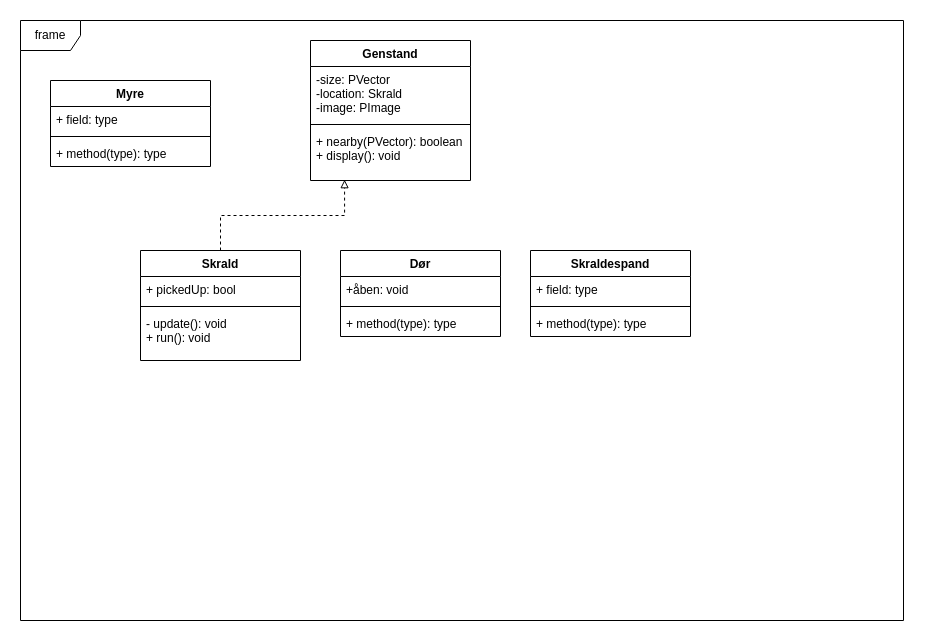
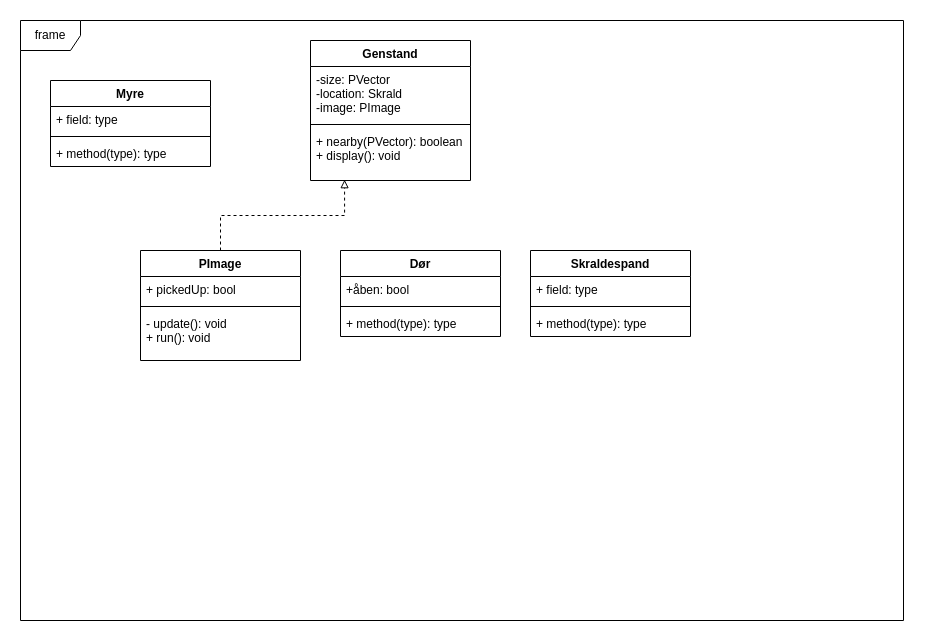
  <mxCell id="0" />
  <mxCell id="1" parent="0" />
  <mxCell id="2" value="frame" style="shape=umlFrame;whiteSpace=wrap;html=1;" vertex="1" parent="1"><mxGeometry x="20" y="20" width="883" height="600" as="geometry" /></mxCell>
  <mxCell id="3" value="Myre" style="swimlane;fontStyle=1;align=center;verticalAlign=top;childLayout=stackLayout;horizontal=1;startSize=26;horizontalStack=0;resizeParent=1;resizeParentMax=0;resizeLast=0;collapsible=1;marginBottom=0;" vertex="1" parent="1"><mxGeometry x="50" y="80" width="160" height="86" as="geometry" /></mxCell>
  <mxCell id="4" value="+ field: type" style="text;strokeColor=none;fillColor=none;align=left;verticalAlign=top;spacingLeft=4;spacingRight=4;overflow=hidden;rotatable=0;points=[[0,0.5],[1,0.5]];portConstraint=eastwest;" vertex="1" parent="3"><mxGeometry y="26" width="160" height="26" as="geometry" /></mxCell>
  <mxCell id="5" value="" style="line;strokeWidth=1;fillColor=none;align=left;verticalAlign=middle;spacingTop=-1;spacingLeft=3;spacingRight=3;rotatable=0;labelPosition=right;points=[];portConstraint=eastwest;strokeColor=inherit;" vertex="1" parent="3"><mxGeometry y="52" width="160" height="8" as="geometry" /></mxCell>
  <mxCell id="6" value="+ method(type): type" style="text;strokeColor=none;fillColor=none;align=left;verticalAlign=top;spacingLeft=4;spacingRight=4;overflow=hidden;rotatable=0;points=[[0,0.5],[1,0.5]];portConstraint=eastwest;" vertex="1" parent="3"><mxGeometry y="60" width="160" height="26" as="geometry" /></mxCell>
  <mxCell id="7" value="Skraldespand" style="swimlane;fontStyle=1;align=center;verticalAlign=top;childLayout=stackLayout;horizontal=1;startSize=26;horizontalStack=0;resizeParent=1;resizeParentMax=0;resizeLast=0;collapsible=1;marginBottom=0;" vertex="1" parent="1"><mxGeometry x="530" y="250" width="160" height="86" as="geometry" /></mxCell>
  <mxCell id="8" value="+ field: type" style="text;strokeColor=none;fillColor=none;align=left;verticalAlign=top;spacingLeft=4;spacingRight=4;overflow=hidden;rotatable=0;points=[[0,0.5],[1,0.5]];portConstraint=eastwest;" vertex="1" parent="7"><mxGeometry y="26" width="160" height="26" as="geometry" /></mxCell>
  <mxCell id="9" value="" style="line;strokeWidth=1;fillColor=none;align=left;verticalAlign=middle;spacingTop=-1;spacingLeft=3;spacingRight=3;rotatable=0;labelPosition=right;points=[];portConstraint=eastwest;strokeColor=inherit;" vertex="1" parent="7"><mxGeometry y="52" width="160" height="8" as="geometry" /></mxCell>
  <mxCell id="10" value="+ method(type): type" style="text;strokeColor=none;fillColor=none;align=left;verticalAlign=top;spacingLeft=4;spacingRight=4;overflow=hidden;rotatable=0;points=[[0,0.5],[1,0.5]];portConstraint=eastwest;" vertex="1" parent="7"><mxGeometry y="60" width="160" height="26" as="geometry" /></mxCell>
  <mxCell id="11" value="Dør" style="swimlane;fontStyle=1;align=center;verticalAlign=top;childLayout=stackLayout;horizontal=1;startSize=26;horizontalStack=0;resizeParent=1;resizeParentMax=0;resizeLast=0;collapsible=1;marginBottom=0;" vertex="1" parent="1"><mxGeometry x="340" y="250" width="160" height="86" as="geometry" /></mxCell>
- <mxCell id="12" value="+åben: void" style="text;strokeColor=none;fillColor=none;align=left;verticalAlign=top;spacingLeft=4;spacingRight=4;overflow=hidden;rotatable=0;points=[[0,0.5],[1,0.5]];portConstraint=eastwest;" vertex="1" parent="11"><mxGeometry y="26" width="160" height="26" as="geometry" /></mxCell>
+ <mxCell id="12" value="+åben: bool" style="text;strokeColor=none;fillColor=none;align=left;verticalAlign=top;spacingLeft=4;spacingRight=4;overflow=hidden;rotatable=0;points=[[0,0.5],[1,0.5]];portConstraint=eastwest;" vertex="1" parent="11"><mxGeometry y="26" width="160" height="26" as="geometry" /></mxCell>
  <mxCell id="13" value="" style="line;strokeWidth=1;fillColor=none;align=left;verticalAlign=middle;spacingTop=-1;spacingLeft=3;spacingRight=3;rotatable=0;labelPosition=right;points=[];portConstraint=eastwest;strokeColor=inherit;" vertex="1" parent="11"><mxGeometry y="52" width="160" height="8" as="geometry" /></mxCell>
  <mxCell id="14" value="+ method(type): type" style="text;strokeColor=none;fillColor=none;align=left;verticalAlign=top;spacingLeft=4;spacingRight=4;overflow=hidden;rotatable=0;points=[[0,0.5],[1,0.5]];portConstraint=eastwest;" vertex="1" parent="11"><mxGeometry y="60" width="160" height="26" as="geometry" /></mxCell>
  <mxCell id="15" value="Genstand" style="swimlane;fontStyle=1;align=center;verticalAlign=top;childLayout=stackLayout;horizontal=1;startSize=26;horizontalStack=0;resizeParent=1;resizeParentMax=0;resizeLast=0;collapsible=1;marginBottom=0;" vertex="1" parent="1"><mxGeometry x="310" y="40" width="160" height="140" as="geometry" /></mxCell>
  <mxCell id="16" value="-size: PVector&#10;-location: Skrald&#10;-image: PImage" style="text;strokeColor=none;fillColor=none;align=left;verticalAlign=top;spacingLeft=4;spacingRight=4;overflow=hidden;rotatable=0;points=[[0,0.5],[1,0.5]];portConstraint=eastwest;" vertex="1" parent="15"><mxGeometry y="26" width="160" height="54" as="geometry" /></mxCell>
  <mxCell id="17" value="" style="line;strokeWidth=1;fillColor=none;align=left;verticalAlign=middle;spacingTop=-1;spacingLeft=3;spacingRight=3;rotatable=0;labelPosition=right;points=[];portConstraint=eastwest;strokeColor=inherit;" vertex="1" parent="15"><mxGeometry y="80" width="160" height="8" as="geometry" /></mxCell>
  <mxCell id="18" value="+ nearby(PVector): boolean&#10;+ display(): void" style="text;strokeColor=none;fillColor=none;align=left;verticalAlign=top;spacingLeft=4;spacingRight=4;overflow=hidden;rotatable=0;points=[[0,0.5],[1,0.5]];portConstraint=eastwest;" vertex="1" parent="15"><mxGeometry y="88" width="160" height="52" as="geometry" /></mxCell>
  <mxCell id="19" style="edgeStyle=orthogonalEdgeStyle;rounded=0;orthogonalLoop=1;jettySize=auto;html=1;entryX=0.213;entryY=0.985;entryDx=0;entryDy=0;entryPerimeter=0;endArrow=block;endFill=0;dashed=1;" edge="1" parent="1" source="20" target="18"><mxGeometry relative="1" as="geometry" /></mxCell>
- <mxCell id="20" value="Skrald" style="swimlane;fontStyle=1;align=center;verticalAlign=top;childLayout=stackLayout;horizontal=1;startSize=26;horizontalStack=0;resizeParent=1;resizeParentMax=0;resizeLast=0;collapsible=1;marginBottom=0;" vertex="1" parent="1"><mxGeometry x="140" y="250" width="160" height="110" as="geometry" /></mxCell>
+ <mxCell id="20" value="PImage" style="swimlane;fontStyle=1;align=center;verticalAlign=top;childLayout=stackLayout;horizontal=1;startSize=26;horizontalStack=0;resizeParent=1;resizeParentMax=0;resizeLast=0;collapsible=1;marginBottom=0;" vertex="1" parent="1"><mxGeometry x="140" y="250" width="160" height="110" as="geometry" /></mxCell>
  <mxCell id="21" value="+ pickedUp: bool" style="text;strokeColor=none;fillColor=none;align=left;verticalAlign=top;spacingLeft=4;spacingRight=4;overflow=hidden;rotatable=0;points=[[0,0.5],[1,0.5]];portConstraint=eastwest;" vertex="1" parent="20"><mxGeometry y="26" width="160" height="26" as="geometry" /></mxCell>
  <mxCell id="22" value="" style="line;strokeWidth=1;fillColor=none;align=left;verticalAlign=middle;spacingTop=-1;spacingLeft=3;spacingRight=3;rotatable=0;labelPosition=right;points=[];portConstraint=eastwest;strokeColor=inherit;" vertex="1" parent="20"><mxGeometry y="52" width="160" height="8" as="geometry" /></mxCell>
  <mxCell id="23" value="- update(): void&#10;+ run(): void" style="text;strokeColor=none;fillColor=none;align=left;verticalAlign=top;spacingLeft=4;spacingRight=4;overflow=hidden;rotatable=0;points=[[0,0.5],[1,0.5]];portConstraint=eastwest;" vertex="1" parent="20"><mxGeometry y="60" width="160" height="50" as="geometry" /></mxCell>
